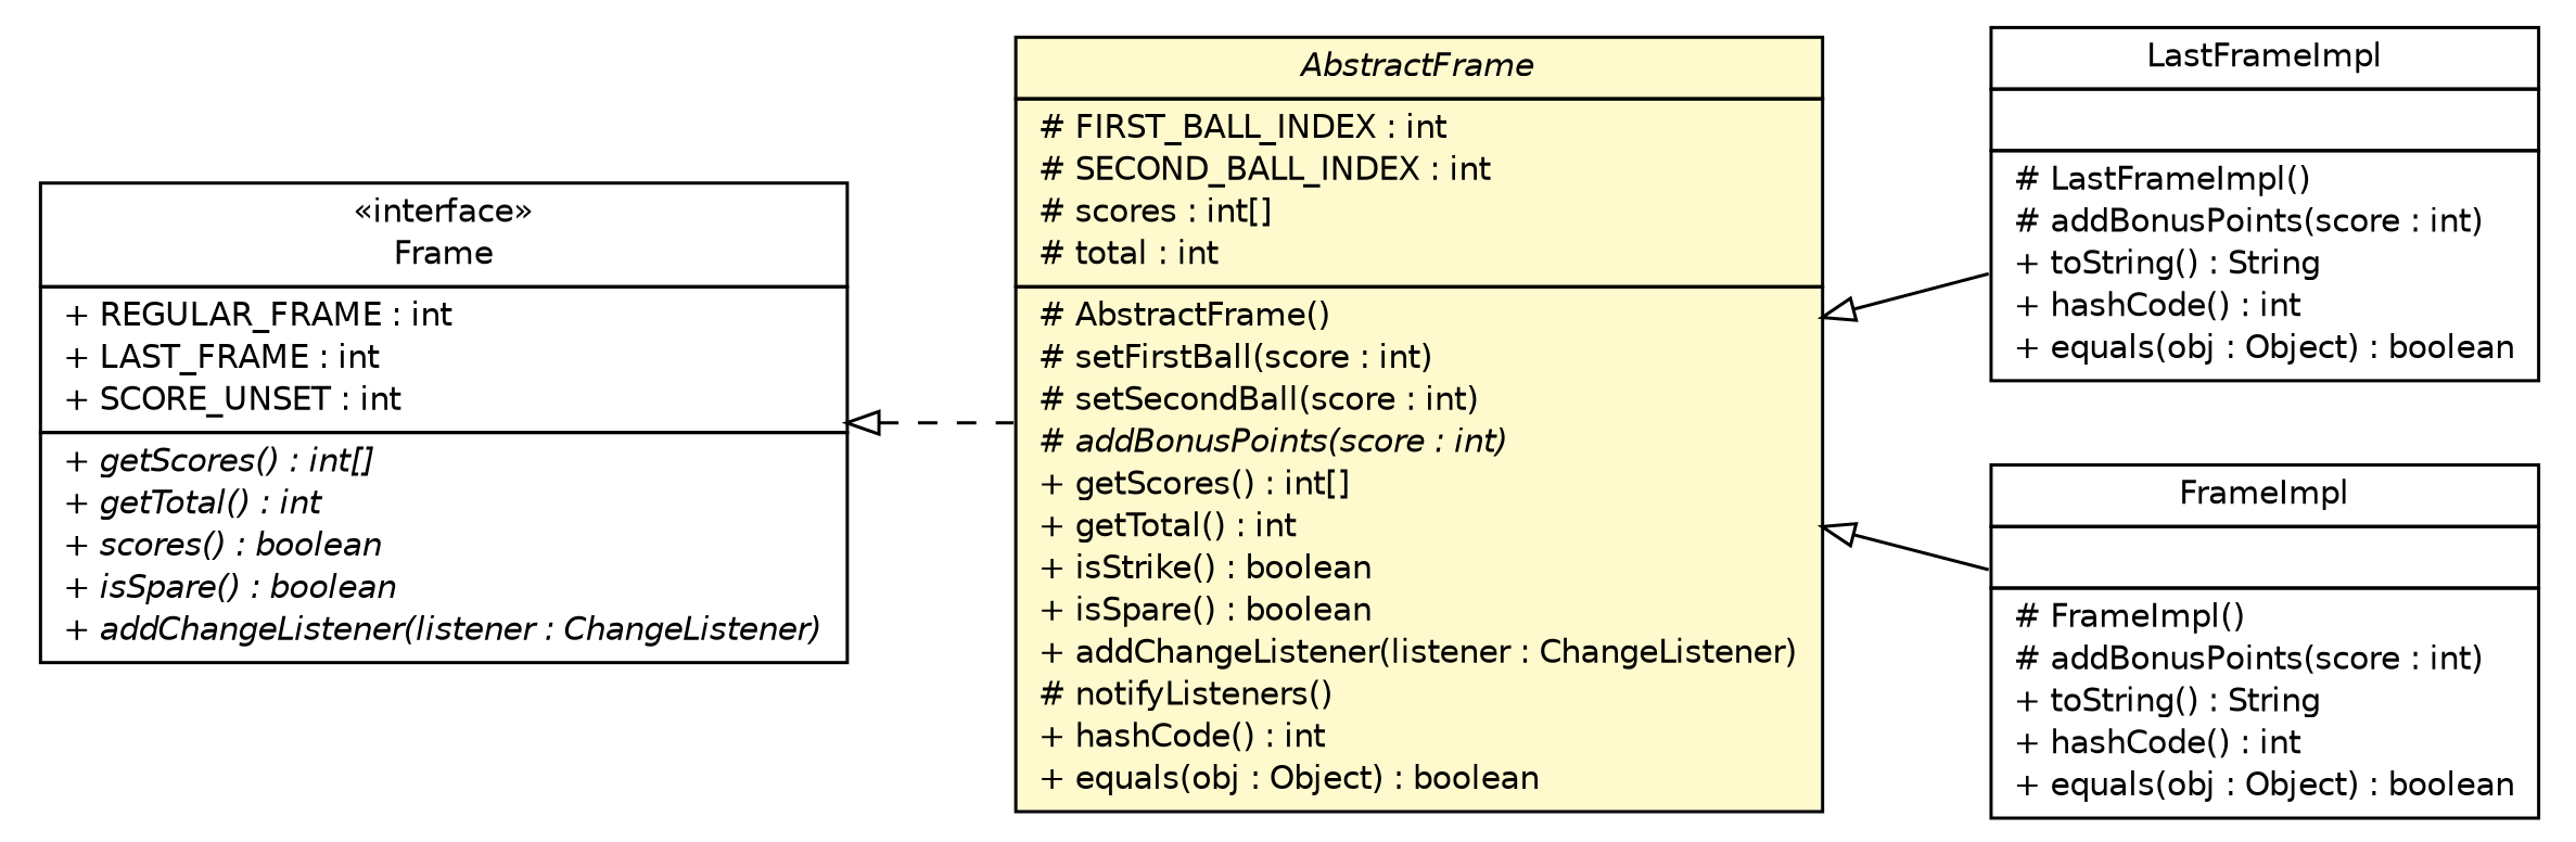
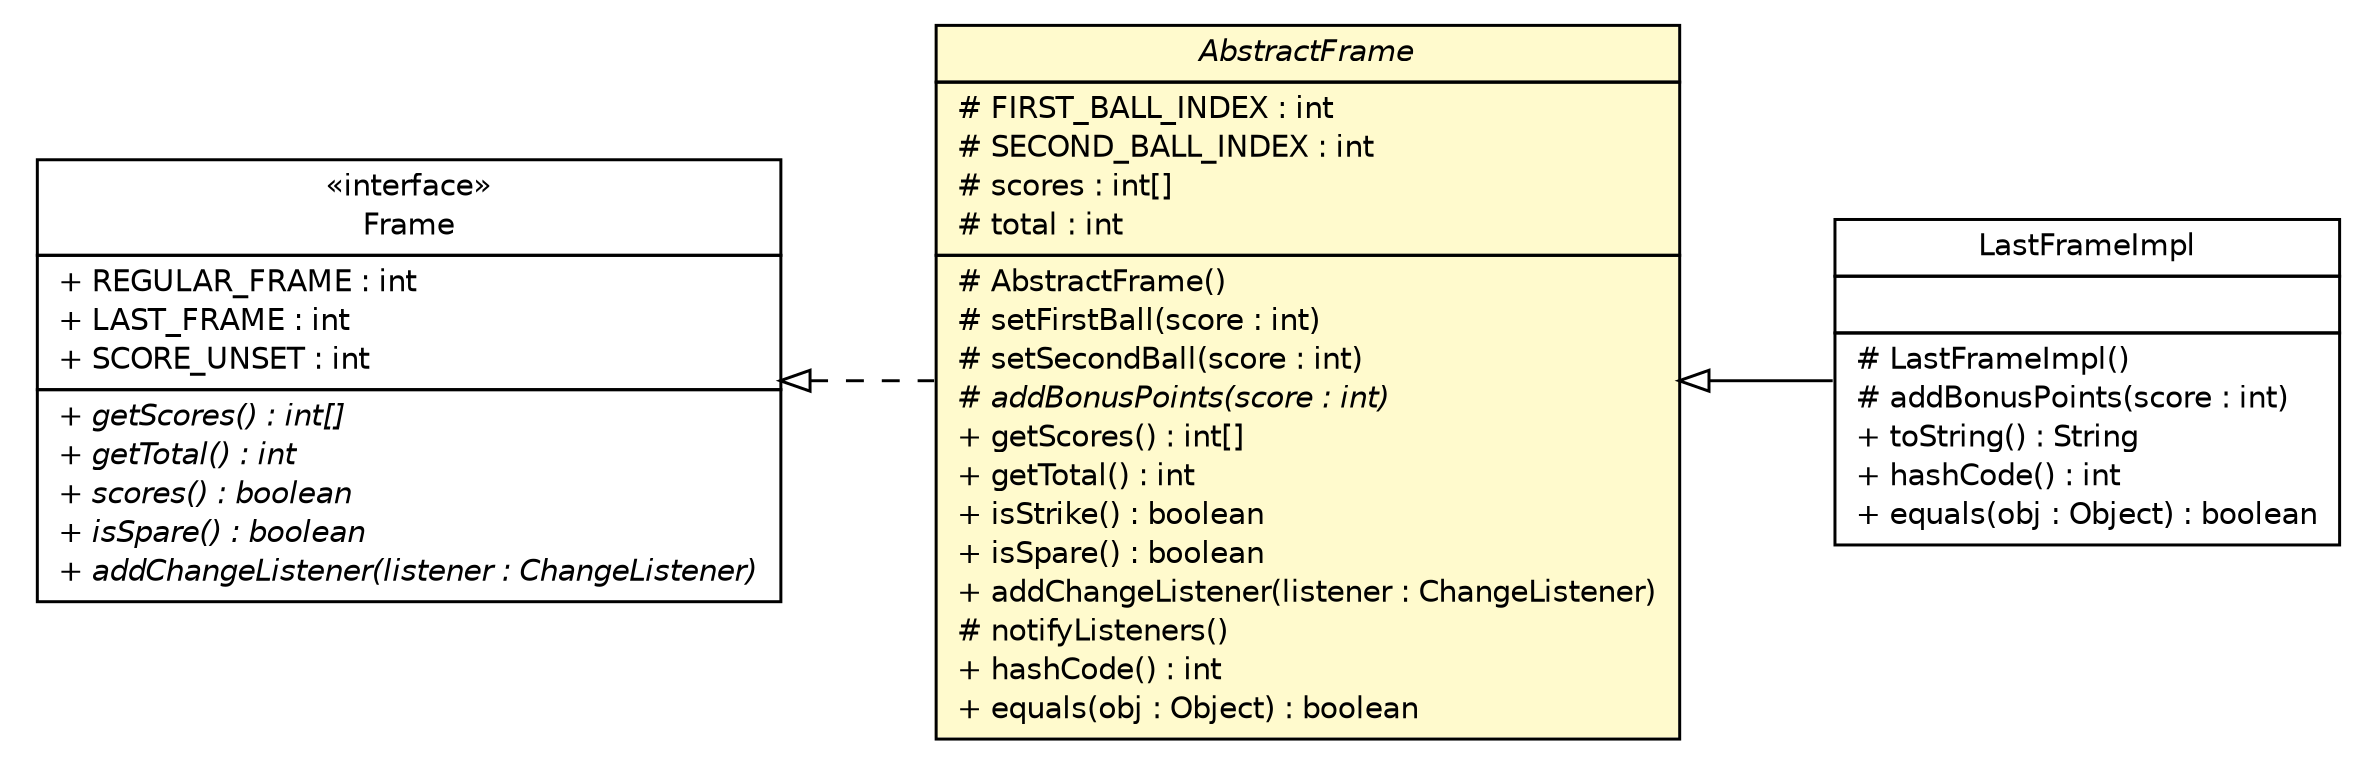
  digraph {
    nodesep=0.25
    rankdir=LR
    ranksep=0.5
    node [fontcolor=black fontname=Helvetica fontsize=10.0 shape=plaintext]
    edge [arrowtail=empty dir=back fontname=Helvetica fontsize=10 headport=p labelfontname=Helvetica labelfontsize=10 tailport=p]
    n1 [label=<<table title="thmuggleton.model.Frame" border="0" cellborder="1" cellspacing="0" cellpadding="2" port="p" href="../Frame.html"> 		<tr><td><table border="0" cellspacing="0" cellpadding="1"> <tr><td align="center" balign="center"> &#171;interface&#187; </td></tr> <tr><td align="center" balign="center"> Frame </td></tr> 		</table></td></tr> 		<tr><td><table border="0" cellspacing="0" cellpadding="1"> <tr><td align="left" balign="left"> + REGULAR_FRAME : int </td></tr> <tr><td align="left" balign="left"> + LAST_FRAME : int </td></tr> <tr><td align="left" balign="left"> + SCORE_UNSET : int </td></tr> 		</table></td></tr> 		<tr><td><table border="0" cellspacing="0" cellpadding="1"> <tr><td align="left" balign="left"><font face="Helvetica-Oblique" point-size="10.0"> + getScores() : int[] </font></td></tr> <tr><td align="left" balign="left"><font face="Helvetica-Oblique" point-size="10.0"> + getTotal() : int </font></td></tr> <tr><td align="left" balign="left"><font face="Helvetica-Oblique" point-size="10.0"> + scores() : boolean </font></td></tr> <tr><td align="left" balign="left"><font face="Helvetica-Oblique" point-size="10.0"> + isSpare() : boolean </font></td></tr> <tr><td align="left" balign="left"><font face="Helvetica-Oblique" point-size="10.0"> + addChangeListener(listener : ChangeListener) </font></td></tr> 		</table></td></tr> 		</table>>]
    n2 [label=<<table title="thmuggleton.model.impl.AbstractFrame" border="0" cellborder="1" cellspacing="0" cellpadding="2" port="p" bgcolor="lemonChiffon" href="./AbstractFrame.html"> 		<tr><td><table border="0" cellspacing="0" cellpadding="1"> <tr><td align="center" balign="center"><font face="Helvetica-Oblique"> AbstractFrame </font></td></tr> 		</table></td></tr> 		<tr><td><table border="0" cellspacing="0" cellpadding="1"> <tr><td align="left" balign="left"> # FIRST_BALL_INDEX : int </td></tr> <tr><td align="left" balign="left"> # SECOND_BALL_INDEX : int </td></tr> <tr><td align="left" balign="left"> # scores : int[] </td></tr> <tr><td align="left" balign="left"> # total : int </td></tr> 		</table></td></tr> 		<tr><td><table border="0" cellspacing="0" cellpadding="1"> <tr><td align="left" balign="left"> # AbstractFrame() </td></tr> <tr><td align="left" balign="left"> # setFirstBall(score : int) </td></tr> <tr><td align="left" balign="left"> # setSecondBall(score : int) </td></tr> <tr><td align="left" balign="left"><font face="Helvetica-Oblique" point-size="10.0"> # addBonusPoints(score : int) </font></td></tr> <tr><td align="left" balign="left"> + getScores() : int[] </td></tr> <tr><td align="left" balign="left"> + getTotal() : int </td></tr> <tr><td align="left" balign="left"> + isStrike() : boolean </td></tr> <tr><td align="left" balign="left"> + isSpare() : boolean </td></tr> <tr><td align="left" balign="left"> + addChangeListener(listener : ChangeListener) </td></tr> <tr><td align="left" balign="left"> # notifyListeners() </td></tr> <tr><td align="left" balign="left"> + hashCode() : int </td></tr> <tr><td align="left" balign="left"> + equals(obj : Object) : boolean </td></tr> 		</table></td></tr> 		</table>>]
    n3 [label=<<table title="thmuggleton.model.impl.LastFrameImpl" border="0" cellborder="1" cellspacing="0" cellpadding="2" port="p" href="./LastFrameImpl.html"> 		<tr><td><table border="0" cellspacing="0" cellpadding="1"> <tr><td align="center" balign="center"> LastFrameImpl </td></tr> 		</table></td></tr> 		<tr><td><table border="0" cellspacing="0" cellpadding="1"> <tr><td align="left" balign="left">  </td></tr> 		</table></td></tr> 		<tr><td><table border="0" cellspacing="0" cellpadding="1"> <tr><td align="left" balign="left"> # LastFrameImpl() </td></tr> <tr><td align="left" balign="left"> # addBonusPoints(score : int) </td></tr> <tr><td align="left" balign="left"> + toString() : String </td></tr> <tr><td align="left" balign="left"> + hashCode() : int </td></tr> <tr><td align="left" balign="left"> + equals(obj : Object) : boolean </td></tr> 		</table></td></tr> 		</table>>]
-   n4 [label=<<table title="thmuggleton.model.impl.FrameImpl" border="0" cellborder="1" cellspacing="0" cellpadding="2" port="p" href="./FrameImpl.html"> 		<tr><td><table border="0" cellspacing="0" cellpadding="1"> <tr><td align="center" balign="center"> FrameImpl </td></tr> 		</table></td></tr> 		<tr><td><table border="0" cellspacing="0" cellpadding="1"> <tr><td align="left" balign="left">  </td></tr> 		</table></td></tr> 		<tr><td><table border="0" cellspacing="0" cellpadding="1"> <tr><td align="left" balign="left"> # FrameImpl() </td></tr> <tr><td align="left" balign="left"> # addBonusPoints(score : int) </td></tr> <tr><td align="left" balign="left"> + toString() : String </td></tr> <tr><td align="left" balign="left"> + hashCode() : int </td></tr> <tr><td align="left" balign="left"> + equals(obj : Object) : boolean </td></tr> 		</table></td></tr> 		</table>>]
    n1 -> n2 [style=dashed]
    n2 -> n3
-   n2 -> n4
  }
